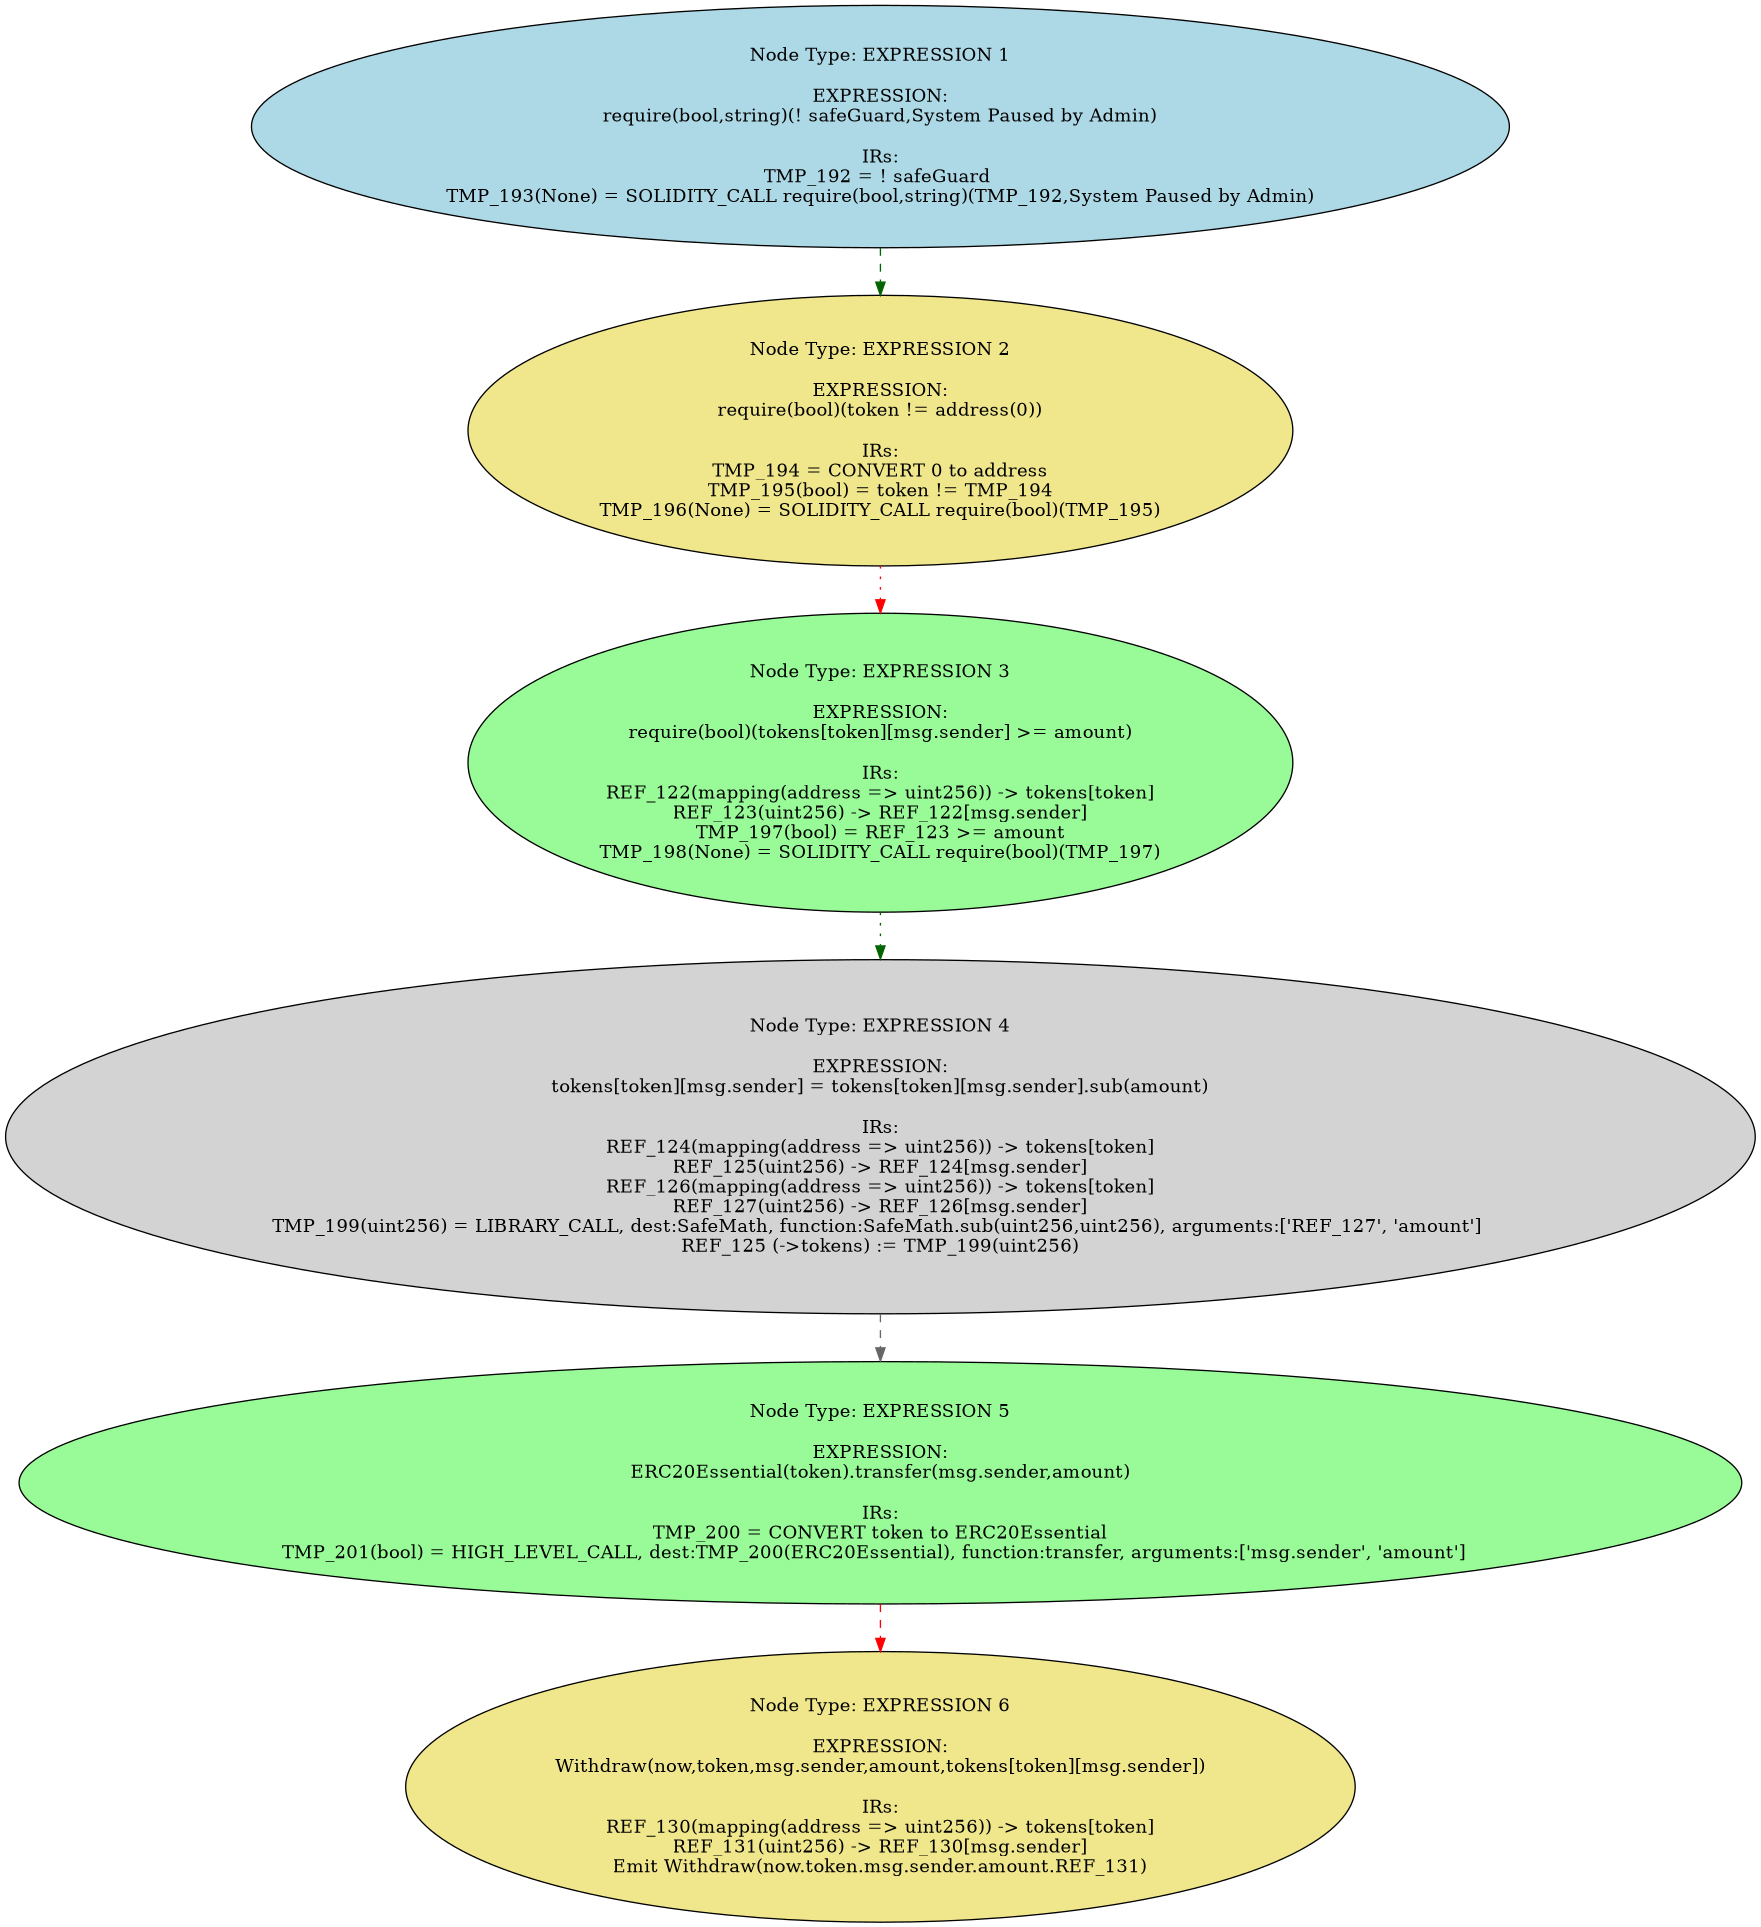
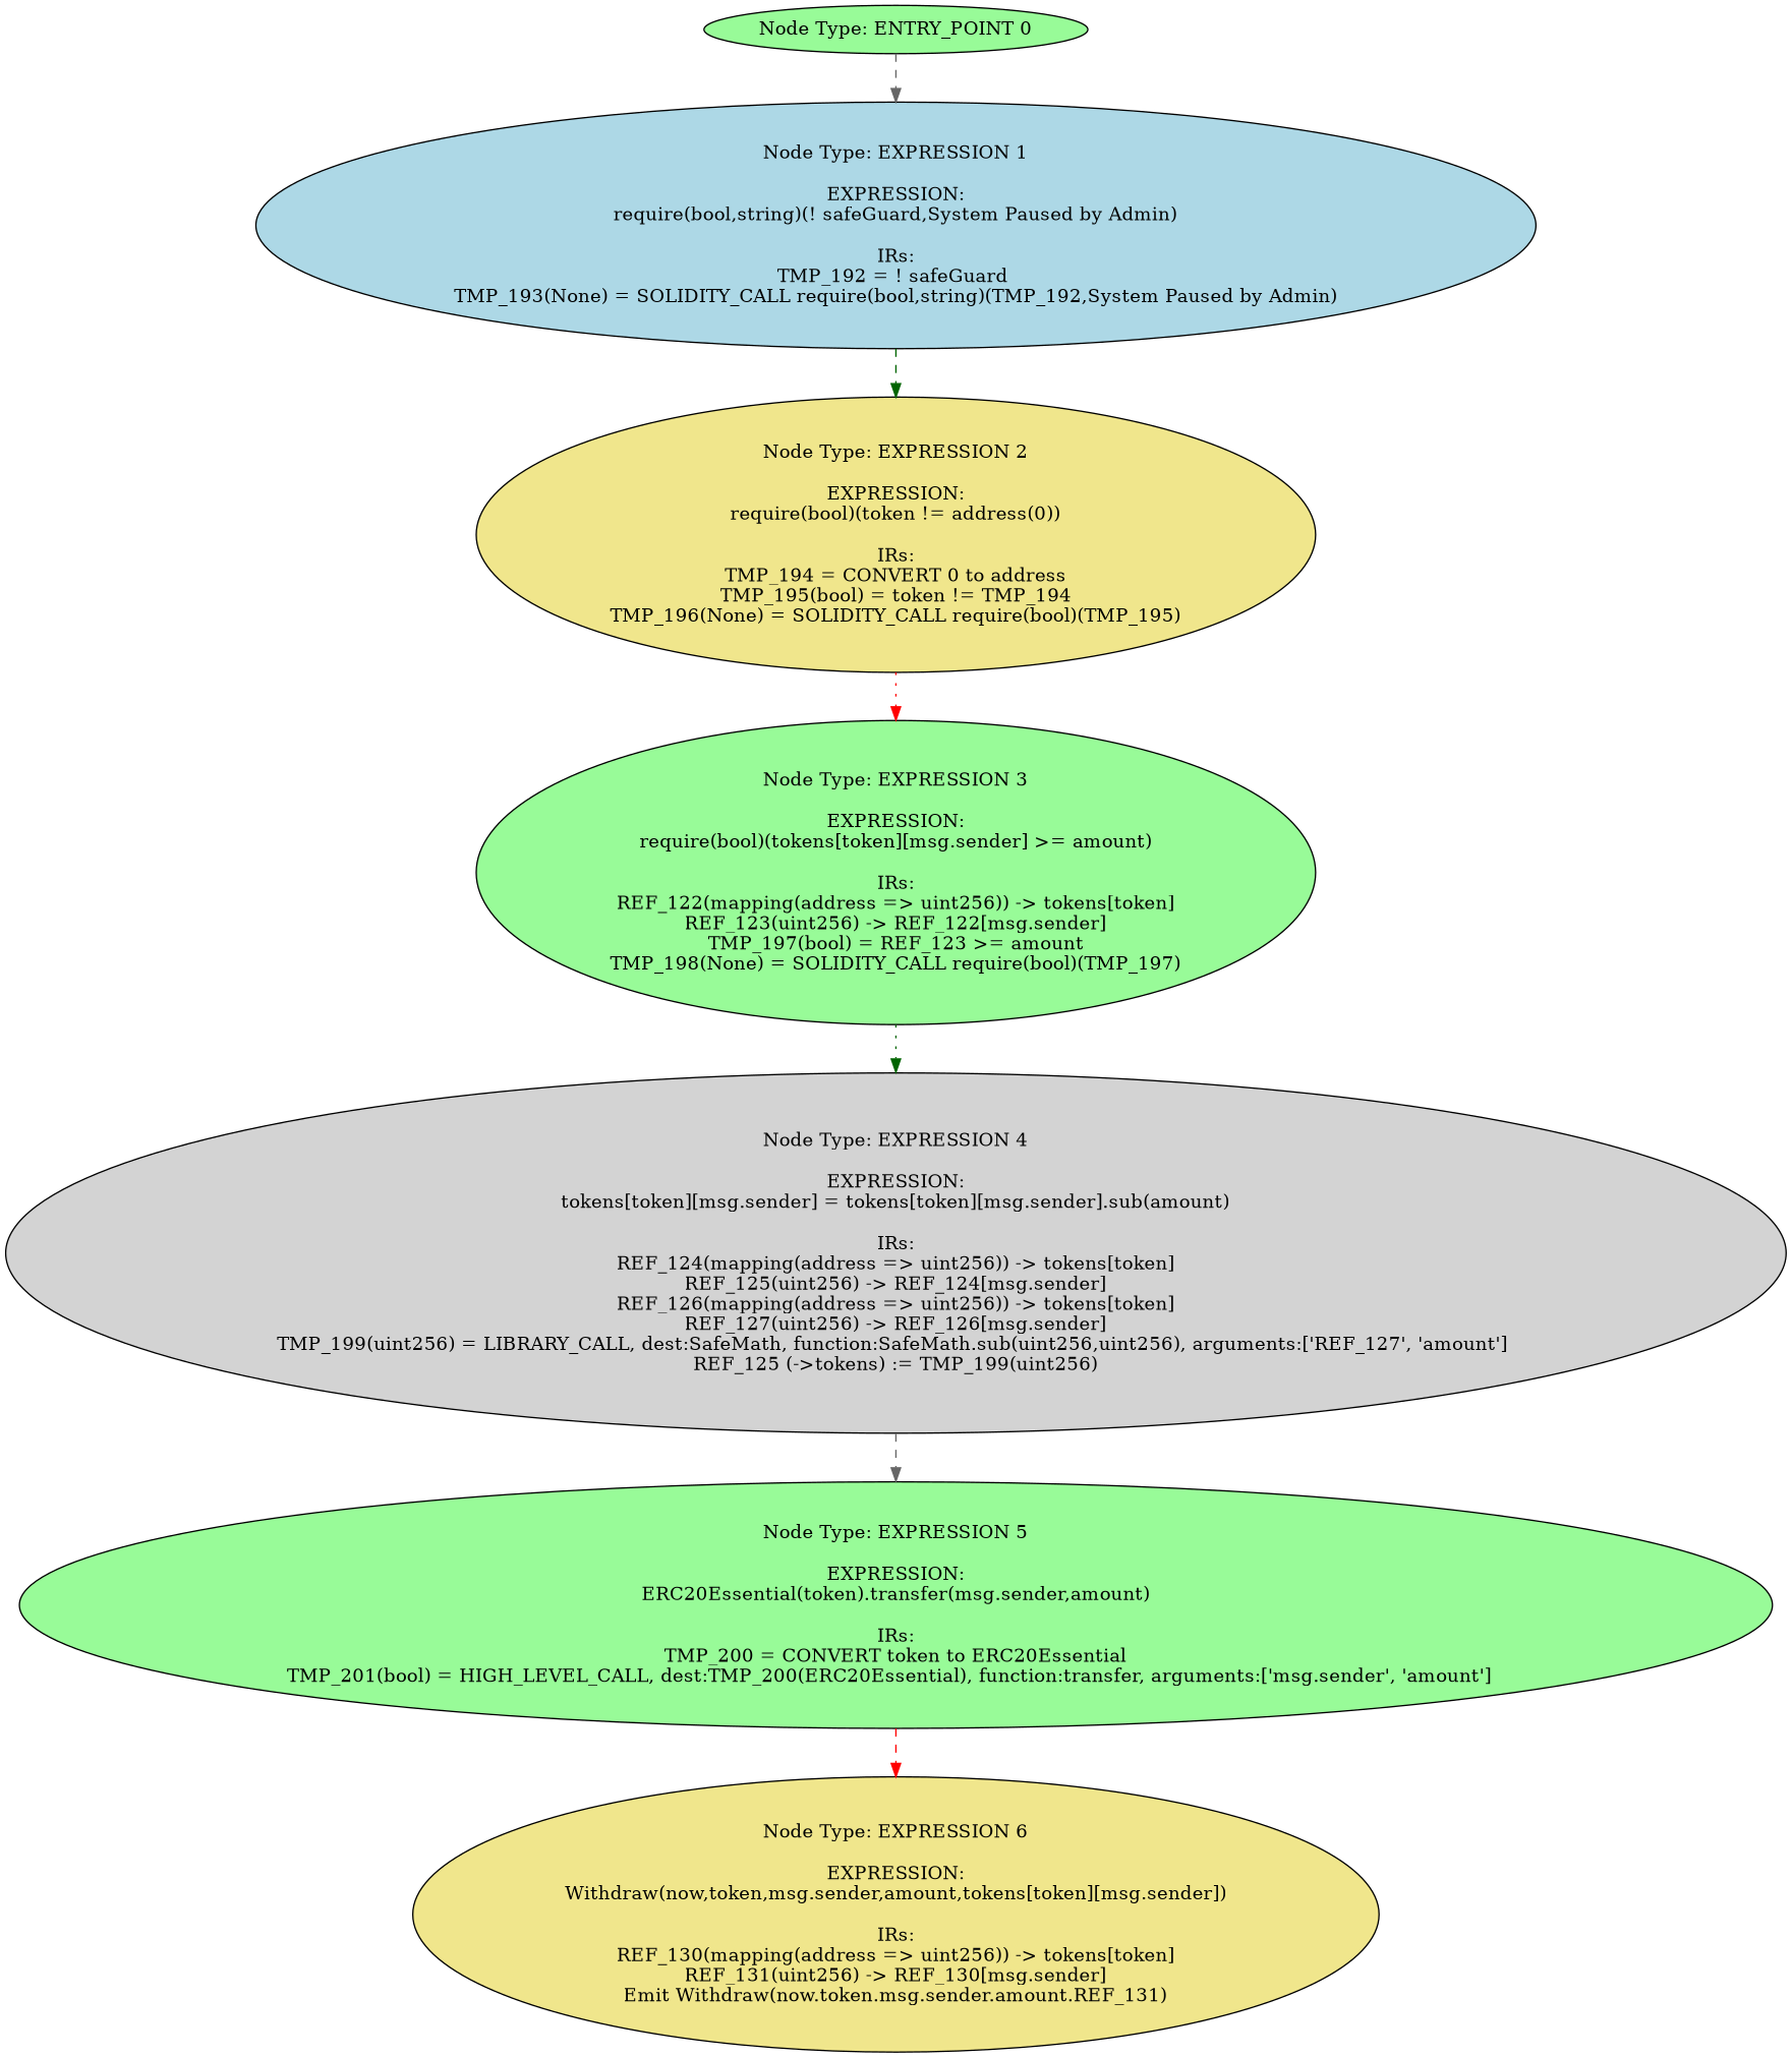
  digraph {
    node [style=filled fillcolor=palegreen]
    edge [color=gray40 style=dashed arrowhead=normal]
+   n1 [label="Node Type: ENTRY_POINT 0\n"]
    n2 [label="Node Type: EXPRESSION 1\n\nEXPRESSION:\nrequire(bool,string)(! safeGuard,System Paused by Admin)\n\nIRs:\nTMP_192 = ! safeGuard \nTMP_193(None) = SOLIDITY_CALL require(bool,string)(TMP_192,System Paused by Admin)" fillcolor=lightblue]
    n3 [label="Node Type: EXPRESSION 2\n\nEXPRESSION:\nrequire(bool)(token != address(0))\n\nIRs:\nTMP_194 = CONVERT 0 to address\nTMP_195(bool) = token != TMP_194\nTMP_196(None) = SOLIDITY_CALL require(bool)(TMP_195)" fillcolor=khaki]
    n4 [label="Node Type: EXPRESSION 3\n\nEXPRESSION:\nrequire(bool)(tokens[token][msg.sender] >= amount)\n\nIRs:\nREF_122(mapping(address => uint256)) -> tokens[token]\nREF_123(uint256) -> REF_122[msg.sender]\nTMP_197(bool) = REF_123 >= amount\nTMP_198(None) = SOLIDITY_CALL require(bool)(TMP_197)"]
    n5 [label="Node Type: EXPRESSION 4\n\nEXPRESSION:\ntokens[token][msg.sender] = tokens[token][msg.sender].sub(amount)\n\nIRs:\nREF_124(mapping(address => uint256)) -> tokens[token]\nREF_125(uint256) -> REF_124[msg.sender]\nREF_126(mapping(address => uint256)) -> tokens[token]\nREF_127(uint256) -> REF_126[msg.sender]\nTMP_199(uint256) = LIBRARY_CALL, dest:SafeMath, function:SafeMath.sub(uint256,uint256), arguments:['REF_127', 'amount'] \nREF_125 (->tokens) := TMP_199(uint256)" fillcolor=lightgrey]
    n6 [label="Node Type: EXPRESSION 5\n\nEXPRESSION:\nERC20Essential(token).transfer(msg.sender,amount)\n\nIRs:\nTMP_200 = CONVERT token to ERC20Essential\nTMP_201(bool) = HIGH_LEVEL_CALL, dest:TMP_200(ERC20Essential), function:transfer, arguments:['msg.sender', 'amount']  "]
    n7 [label="Node Type: EXPRESSION 6\n\nEXPRESSION:\nWithdraw(now,token,msg.sender,amount,tokens[token][msg.sender])\n\nIRs:\nREF_130(mapping(address => uint256)) -> tokens[token]\nREF_131(uint256) -> REF_130[msg.sender]\nEmit Withdraw(now.token.msg.sender.amount.REF_131)" fillcolor=khaki]
+   n1 -> n2
    n2 -> n3 [color=darkgreen]
    n3 -> n4 [color=red style=dotted]
    n4 -> n5 [color=darkgreen style=dotted]
    n5 -> n6
    n6 -> n7 [color=red]
  }
